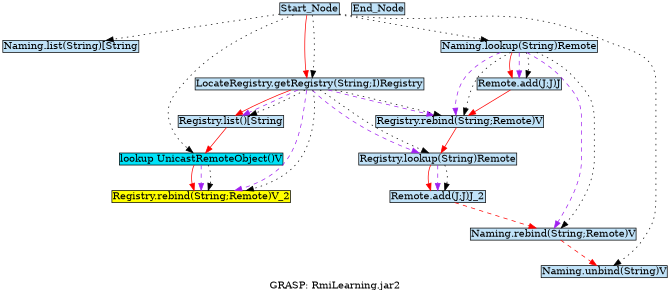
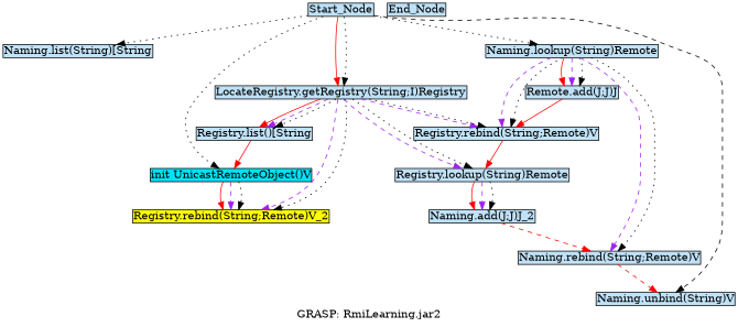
  digraph {
    label="GRASP: RmiLearning.jar2"
    node [fillcolor="#c0e2f8" margin=0.02 shape=box style=filled]
    edge [color=black style=dotted]
    Start_Node [height=0 width=0]
    "Naming.list(String)[String" [height=0 width=0]
    "LocateRegistry.getRegistry(String;I)Registry" [height=0 width=0]
-   "init UnicastRemoteObject()V" [fillcolor="#00e2f8" height=0 width=0 label="lookup UnicastRemoteObject()V"]
+   "init UnicastRemoteObject()V" [fillcolor="#00e2f8" height=0 width=0]
    "Naming.lookup(String)Remote" [height=0 width=0]
    "Naming.unbind(String)V" [height=0 width=0]
    "Registry.rebind(String;Remote)V" [height=0 width=0]
    "Registry.lookup(String)Remote" [height=0 width=0]
    "Registry.list()[String" [height=0 width=0]
    "Registry.rebind(String;Remote)V_2" [fillcolor=yellow height=0 width=0]
    "Remote.add(J;J)J" [height=0 width=0]
    "Naming.rebind(String;Remote)V" [height=0 width=0]
-   "Remote.add(J;J)J_2" [height=0 width=0]
+   "Remote.add(J;J)J_2" [height=0 width=0 label="Naming.add(J;J)J_2"]
    End_Node [height=0 width=0]
    Start_Node -> "Naming.list(String)[String"
    Start_Node -> "LocateRegistry.getRegistry(String;I)Registry" [color=red style=solid]
    Start_Node -> "LocateRegistry.getRegistry(String;I)Registry"
    Start_Node -> "init UnicastRemoteObject()V"
    Start_Node -> "Naming.lookup(String)Remote"
-   Start_Node -> "Naming.unbind(String)V"
+   Start_Node -> "Naming.unbind(String)V" [style=dashed]
    "LocateRegistry.getRegistry(String;I)Registry" -> "Registry.rebind(String;Remote)V" [color=purple style=dashed]
    "LocateRegistry.getRegistry(String;I)Registry" -> "Registry.rebind(String;Remote)V"
    "LocateRegistry.getRegistry(String;I)Registry" -> "Registry.lookup(String)Remote" [color=purple style=dashed]
    "LocateRegistry.getRegistry(String;I)Registry" -> "Registry.lookup(String)Remote"
    "LocateRegistry.getRegistry(String;I)Registry" -> "Registry.list()[String" [color=red style=solid]
    "LocateRegistry.getRegistry(String;I)Registry" -> "Registry.list()[String" [color=purple style=dashed]
    "LocateRegistry.getRegistry(String;I)Registry" -> "Registry.list()[String"
    "LocateRegistry.getRegistry(String;I)Registry" -> "Registry.rebind(String;Remote)V_2" [color=purple style=dashed]
    "LocateRegistry.getRegistry(String;I)Registry" -> "Registry.rebind(String;Remote)V_2"
    "init UnicastRemoteObject()V" -> "Registry.rebind(String;Remote)V_2" [color=red style=solid]
    "init UnicastRemoteObject()V" -> "Registry.rebind(String;Remote)V_2" [color=purple style=dashed]
    "init UnicastRemoteObject()V" -> "Registry.rebind(String;Remote)V_2"
    "Naming.lookup(String)Remote" -> "Registry.rebind(String;Remote)V" [color=purple style=dashed]
    "Naming.lookup(String)Remote" -> "Registry.rebind(String;Remote)V"
    "Naming.lookup(String)Remote" -> "Remote.add(J;J)J" [color=red style=solid]
    "Naming.lookup(String)Remote" -> "Remote.add(J;J)J" [color=purple style=dashed]
    "Naming.lookup(String)Remote" -> "Remote.add(J;J)J"
    "Naming.lookup(String)Remote" -> "Naming.rebind(String;Remote)V" [color=purple style=dashed]
    "Naming.lookup(String)Remote" -> "Naming.rebind(String;Remote)V"
    "Registry.rebind(String;Remote)V" -> "Registry.lookup(String)Remote" [color=red style=solid]
    "Registry.lookup(String)Remote" -> "Remote.add(J;J)J_2" [color=red style=solid]
    "Registry.lookup(String)Remote" -> "Remote.add(J;J)J_2" [color=purple style=dashed]
    "Registry.lookup(String)Remote" -> "Remote.add(J;J)J_2"
    "Registry.list()[String" -> "init UnicastRemoteObject()V" [color=red style=solid]
    "Remote.add(J;J)J" -> "Registry.rebind(String;Remote)V" [color=red style=solid]
    "Naming.rebind(String;Remote)V" -> "Naming.unbind(String)V" [color=red style=dashed]
    "Remote.add(J;J)J_2" -> "Naming.rebind(String;Remote)V" [color=red style=dashed]
  }
